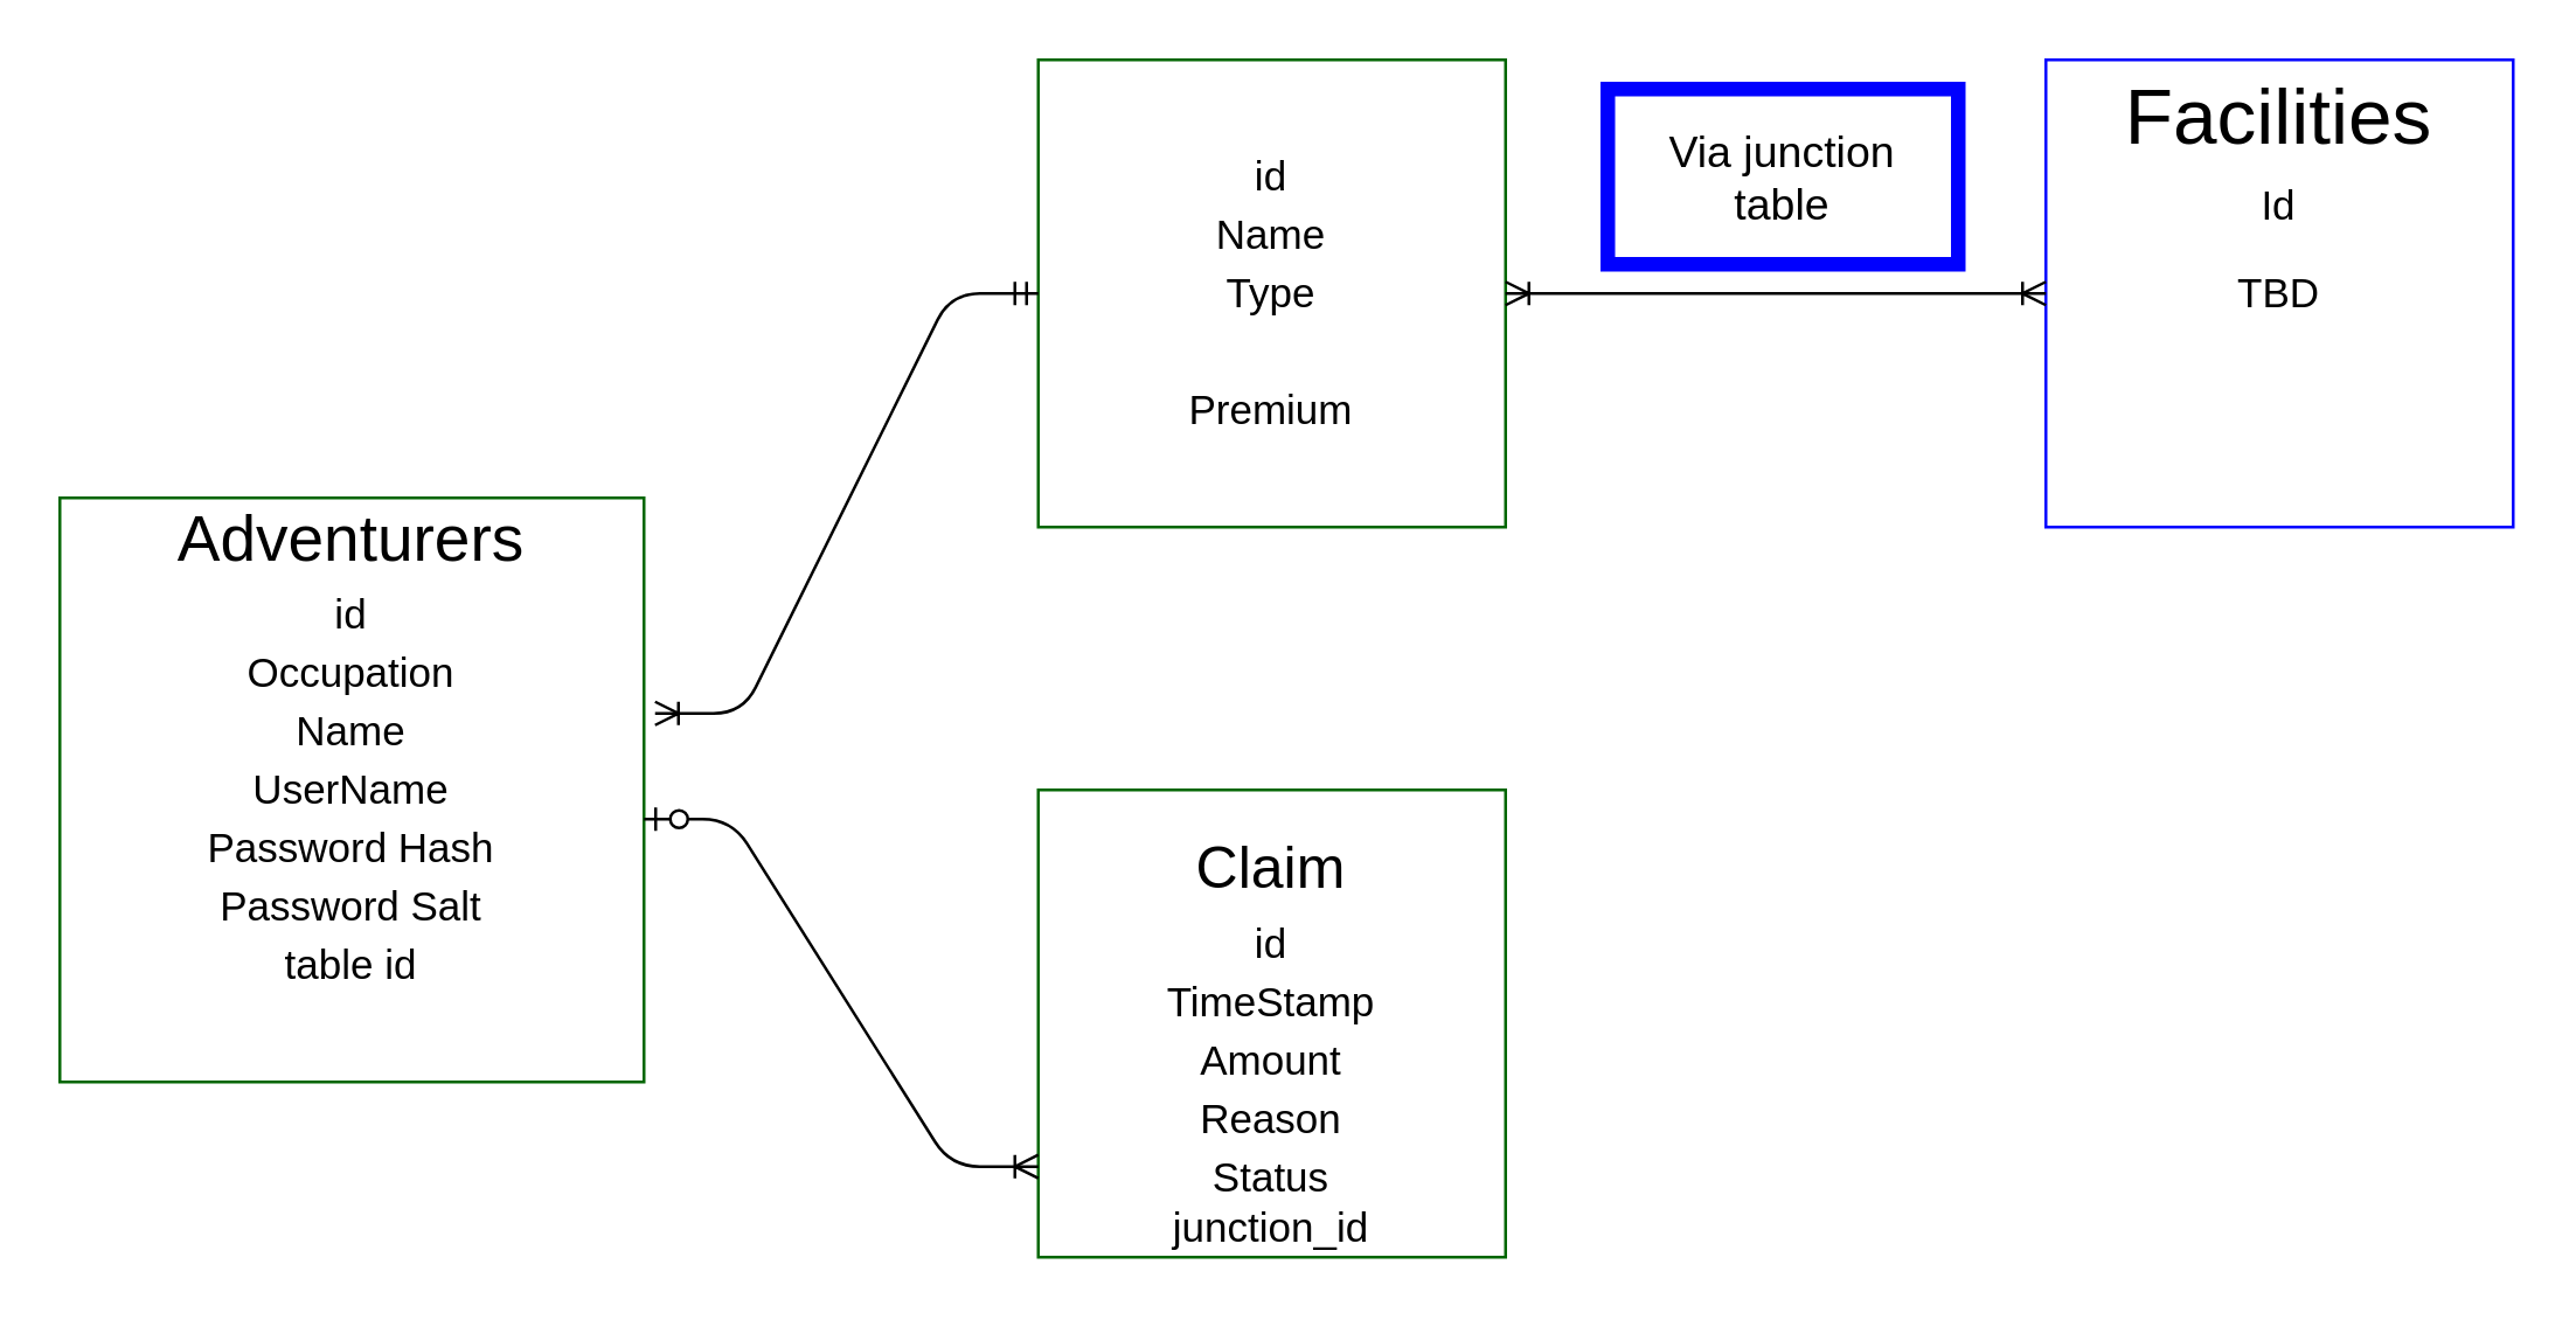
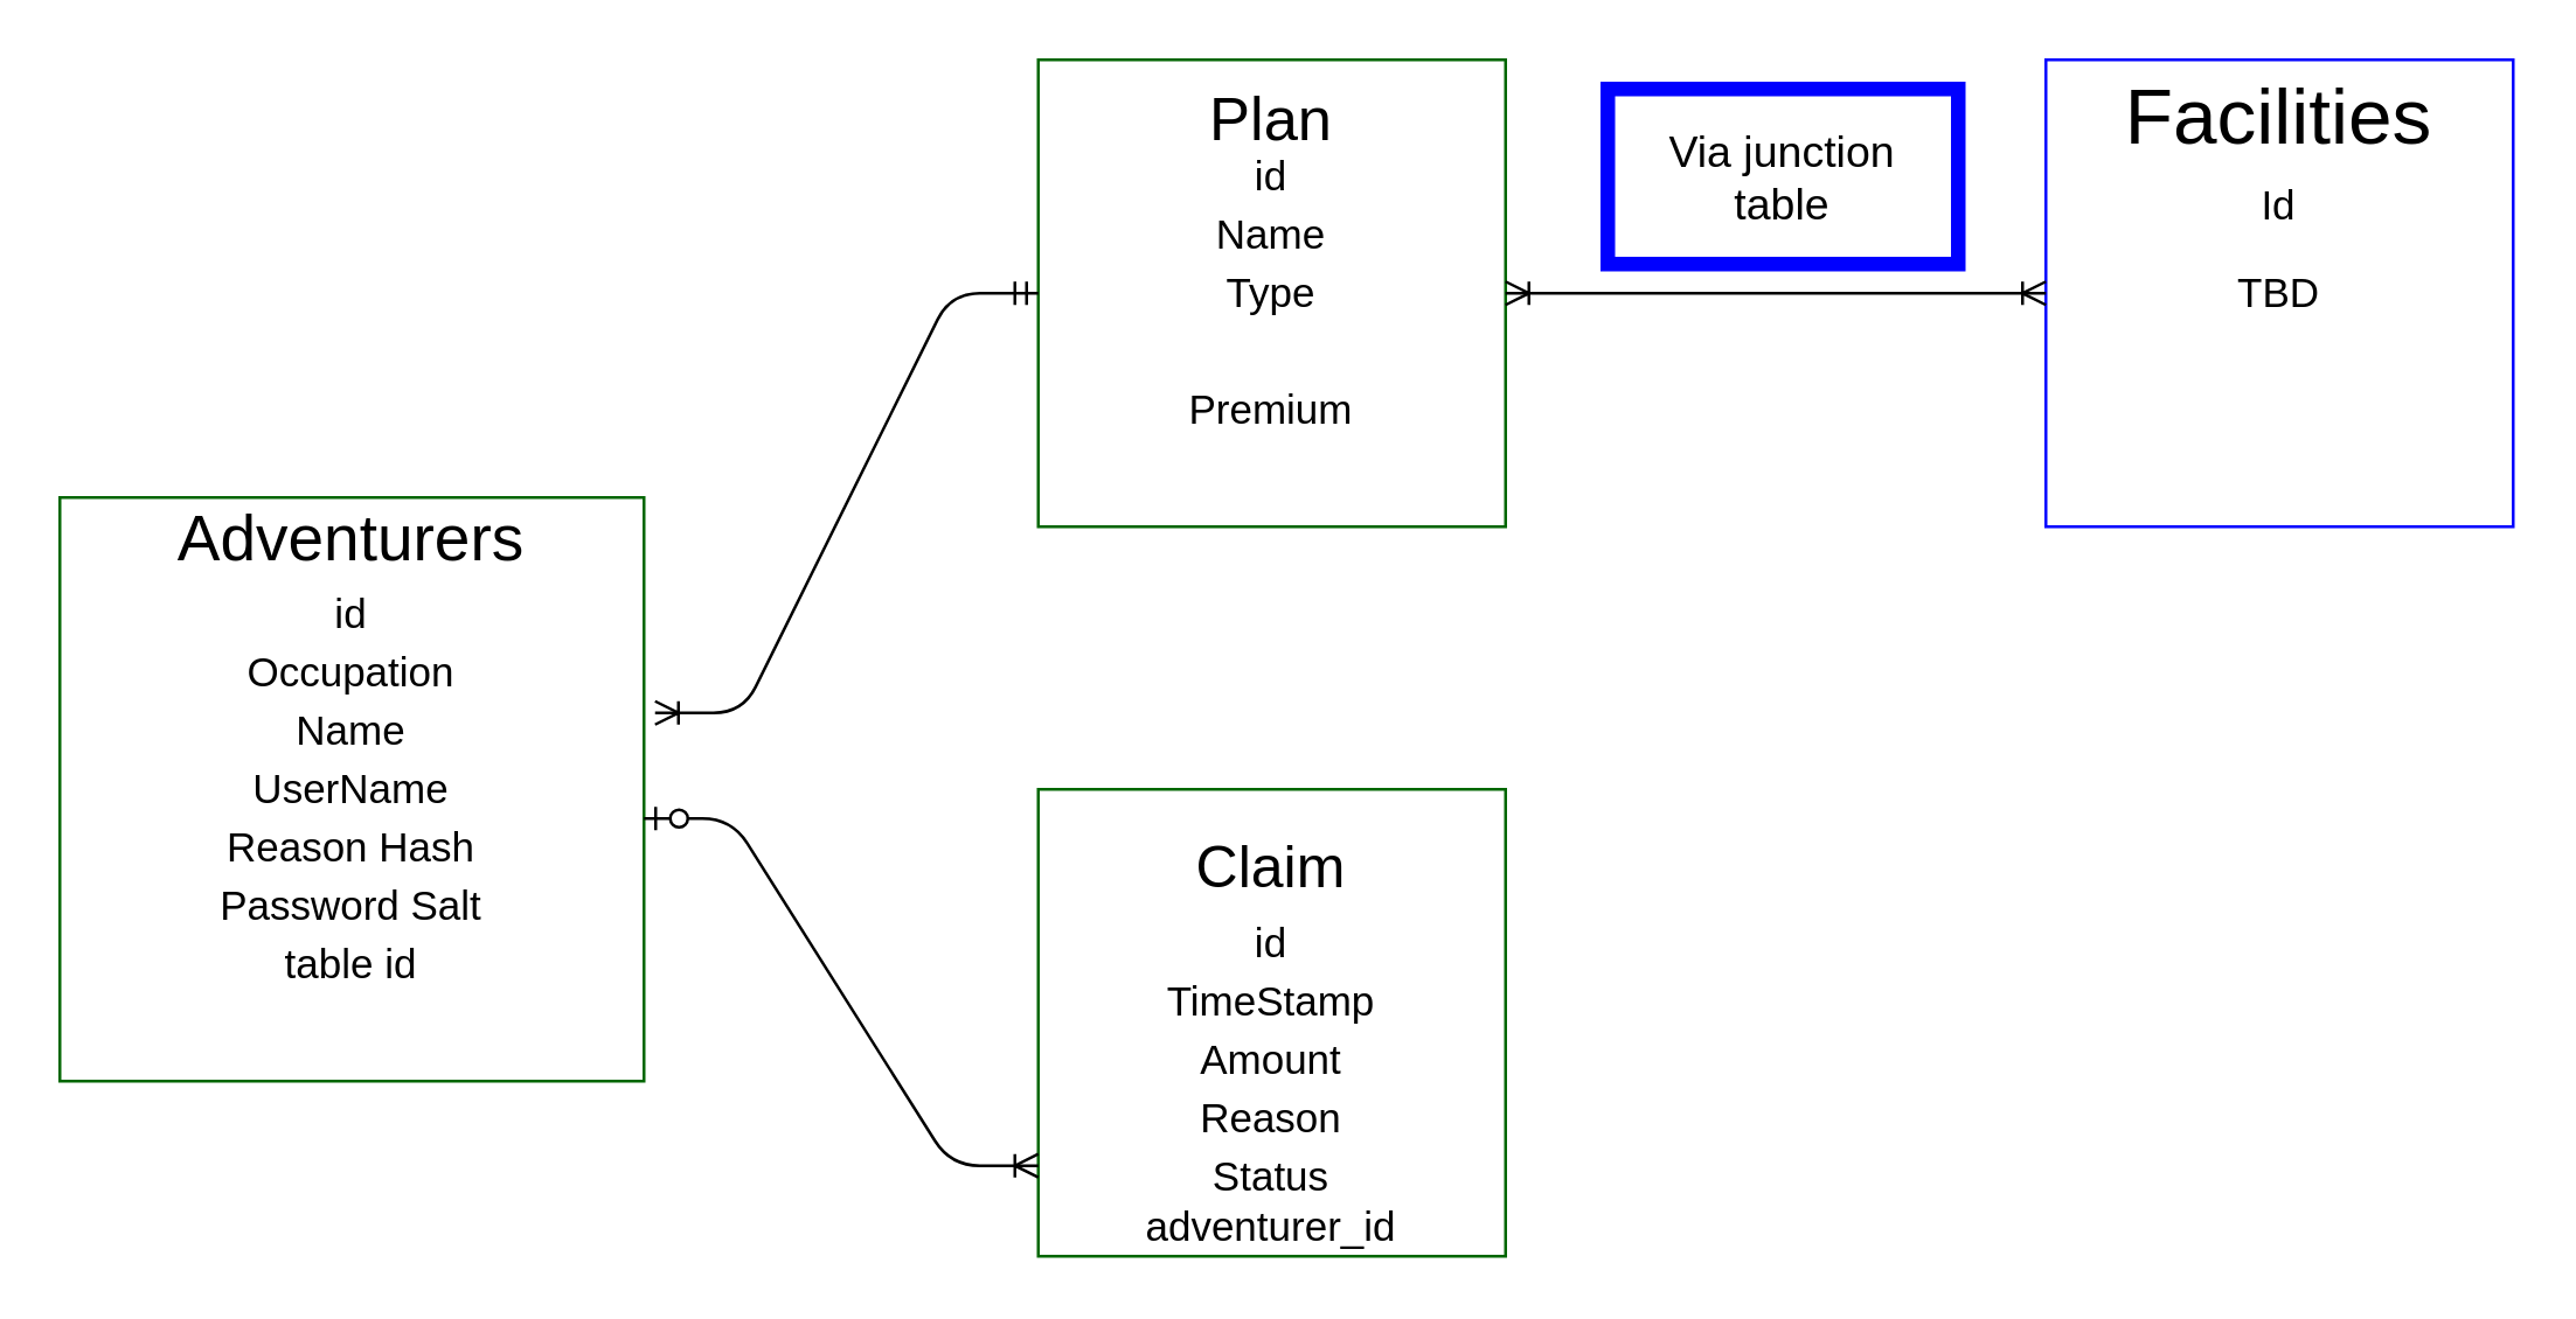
  <mxCell id="0" />
  <mxCell id="1" parent="0" />
  <mxCell id="2" value="" style="whiteSpace=wrap;html=1;aspect=fixed;strokeColor=#006600;" vertex="1" parent="1"><mxGeometry x="20" y="170" width="200" height="200" as="geometry" /></mxCell>
  <mxCell id="3" value="&lt;font style=&quot;font-size: 22px&quot;&gt;Adventurers&lt;/font&gt;" style="text;html=1;strokeColor=none;fillColor=none;align=center;verticalAlign=middle;whiteSpace=wrap;rounded=0;" vertex="1" parent="1"><mxGeometry x="50" y="160" width="140" height="50" as="geometry" /></mxCell>
  <mxCell id="4" value="" style="whiteSpace=wrap;html=1;aspect=fixed;strokeColor=#006600;" vertex="1" parent="1"><mxGeometry x="355" y="20" width="160" height="160" as="geometry" /></mxCell>
+ <mxCell id="5" value="&lt;font style=&quot;font-size: 21px&quot;&gt;Plan&lt;/font&gt;" style="text;html=1;strokeColor=none;fillColor=none;align=center;verticalAlign=middle;whiteSpace=wrap;rounded=0;" vertex="1" parent="1"><mxGeometry x="385" y="30" width="100" height="20" as="geometry" /></mxCell>
  <mxCell id="6" value="" style="whiteSpace=wrap;html=1;aspect=fixed;strokeColor=#006600;" vertex="1" parent="1"><mxGeometry x="355" y="270" width="160" height="160" as="geometry" /></mxCell>
  <mxCell id="7" value="&lt;font style=&quot;font-size: 20px&quot;&gt;Claim&lt;/font&gt;" style="text;html=1;strokeColor=none;fillColor=none;align=center;verticalAlign=middle;whiteSpace=wrap;rounded=0;" vertex="1" parent="1"><mxGeometry x="370" y="280" width="130" height="32.5" as="geometry" /></mxCell>
  <mxCell id="8" value="" style="edgeStyle=entityRelationEdgeStyle;fontSize=12;html=1;endArrow=ERoneToMany;startArrow=ERzeroToOne;entryX=0;entryY=0.806;entryDx=0;entryDy=0;entryPerimeter=0;" edge="1" parent="1" target="6"><mxGeometry width="100" height="100" relative="1" as="geometry"><mxPoint x="220" y="280" as="sourcePoint" /><mxPoint x="310" y="180" as="targetPoint" /></mxGeometry></mxCell>
  <mxCell id="9" value="" style="edgeStyle=entityRelationEdgeStyle;fontSize=12;html=1;endArrow=ERoneToMany;startArrow=ERmandOne;entryX=1.019;entryY=0.369;entryDx=0;entryDy=0;entryPerimeter=0;exitX=0;exitY=0.5;exitDx=0;exitDy=0;" edge="1" parent="1" source="4" target="2"><mxGeometry width="100" height="100" relative="1" as="geometry"><mxPoint x="300" y="410" as="sourcePoint" /><mxPoint x="400" y="310" as="targetPoint" /></mxGeometry></mxCell>
  <mxCell id="10" value="" style="whiteSpace=wrap;html=1;aspect=fixed;strokeColor=#0000FF;" vertex="1" parent="1"><mxGeometry x="700" y="20" width="160" height="160" as="geometry" /></mxCell>
  <mxCell id="11" value="&lt;font style=&quot;font-size: 27px&quot;&gt;Facilities&lt;/font&gt;" style="text;html=1;strokeColor=none;fillColor=none;align=center;verticalAlign=middle;whiteSpace=wrap;rounded=0;" vertex="1" parent="1"><mxGeometry x="725" y="20" width="110" height="40" as="geometry" /></mxCell>
  <mxCell id="12" value="" style="edgeStyle=entityRelationEdgeStyle;fontSize=12;html=1;endArrow=ERoneToMany;startArrow=ERoneToMany;exitX=1;exitY=0.5;exitDx=0;exitDy=0;entryX=0;entryY=0.5;entryDx=0;entryDy=0;" edge="1" parent="1" source="4" target="10"><mxGeometry width="100" height="100" relative="1" as="geometry"><mxPoint x="600" y="295" as="sourcePoint" /><mxPoint x="700" y="195" as="targetPoint" /></mxGeometry></mxCell>
  <mxCell id="13" value="&lt;font style=&quot;font-size: 14px&quot;&gt;Occupation&lt;/font&gt;" style="text;html=1;strokeColor=none;fillColor=none;align=center;verticalAlign=middle;whiteSpace=wrap;rounded=0;" vertex="1" parent="1"><mxGeometry x="70" y="220" width="100" height="20" as="geometry" /></mxCell>
  <mxCell id="14" value="&lt;font style=&quot;font-size: 14px&quot;&gt;Name&lt;/font&gt;" style="text;html=1;strokeColor=none;fillColor=none;align=center;verticalAlign=middle;whiteSpace=wrap;rounded=0;" vertex="1" parent="1"><mxGeometry x="70" y="240" width="100" height="20" as="geometry" /></mxCell>
  <mxCell id="15" value="&lt;font style=&quot;font-size: 14px&quot;&gt;UserName&lt;/font&gt;" style="text;html=1;strokeColor=none;fillColor=none;align=center;verticalAlign=middle;whiteSpace=wrap;rounded=0;" vertex="1" parent="1"><mxGeometry x="70" y="260" width="100" height="20" as="geometry" /></mxCell>
- <mxCell id="16" value="&lt;font style=&quot;font-size: 14px&quot;&gt;Password Hash&lt;/font&gt;" style="text;html=1;strokeColor=none;fillColor=none;align=center;verticalAlign=middle;whiteSpace=wrap;rounded=0;" vertex="1" parent="1"><mxGeometry x="50" y="280" width="140" height="20" as="geometry" /></mxCell>
+ <mxCell id="16" value="&lt;font style=&quot;font-size: 14px&quot;&gt;Reason Hash&lt;/font&gt;" style="text;html=1;strokeColor=none;fillColor=none;align=center;verticalAlign=middle;whiteSpace=wrap;rounded=0;" vertex="1" parent="1"><mxGeometry x="50" y="280" width="140" height="20" as="geometry" /></mxCell>
  <mxCell id="17" value="&lt;font style=&quot;font-size: 14px&quot;&gt;Password Salt&lt;/font&gt;" style="text;html=1;strokeColor=none;fillColor=none;align=center;verticalAlign=middle;whiteSpace=wrap;rounded=0;" vertex="1" parent="1"><mxGeometry x="60" y="300" width="120" height="20" as="geometry" /></mxCell>
  <mxCell id="18" value="&lt;font style=&quot;font-size: 14px&quot;&gt;id&lt;/font&gt;" style="text;html=1;strokeColor=none;fillColor=none;align=center;verticalAlign=middle;whiteSpace=wrap;rounded=0;" vertex="1" parent="1"><mxGeometry x="70" y="200" width="100" height="20" as="geometry" /></mxCell>
  <mxCell id="19" value="&lt;font style=&quot;font-size: 14px&quot;&gt;id&lt;/font&gt;" style="text;html=1;strokeColor=none;fillColor=none;align=center;verticalAlign=middle;whiteSpace=wrap;rounded=0;" vertex="1" parent="1"><mxGeometry x="385" y="50" width="100" height="20" as="geometry" /></mxCell>
  <mxCell id="20" value="&lt;font style=&quot;font-size: 14px&quot;&gt;Name&lt;/font&gt;" style="text;html=1;strokeColor=none;fillColor=none;align=center;verticalAlign=middle;whiteSpace=wrap;rounded=0;" vertex="1" parent="1"><mxGeometry x="385" y="70" width="100" height="20" as="geometry" /></mxCell>
  <mxCell id="21" value="&lt;font style=&quot;font-size: 14px&quot;&gt;Type&lt;/font&gt;" style="text;html=1;strokeColor=none;fillColor=none;align=center;verticalAlign=middle;whiteSpace=wrap;rounded=0;" vertex="1" parent="1"><mxGeometry x="385" y="90" width="100" height="20" as="geometry" /></mxCell>
  <mxCell id="22" value="&lt;font style=&quot;font-size: 14px&quot;&gt;Premium&lt;/font&gt;" style="text;html=1;strokeColor=none;fillColor=none;align=center;verticalAlign=middle;whiteSpace=wrap;rounded=0;" vertex="1" parent="1"><mxGeometry x="385" y="130" width="100" height="20" as="geometry" /></mxCell>
  <mxCell id="23" value="&lt;font style=&quot;font-size: 14px&quot;&gt;id&lt;/font&gt;" style="text;html=1;strokeColor=none;fillColor=none;align=center;verticalAlign=middle;whiteSpace=wrap;rounded=0;" vertex="1" parent="1"><mxGeometry x="385" y="312.5" width="100" height="20" as="geometry" /></mxCell>
  <mxCell id="24" value="&lt;span style=&quot;font-size: 14px&quot;&gt;TimeStamp&lt;/span&gt;" style="text;html=1;strokeColor=none;fillColor=none;align=center;verticalAlign=middle;whiteSpace=wrap;rounded=0;" vertex="1" parent="1"><mxGeometry x="385" y="332.5" width="100" height="20" as="geometry" /></mxCell>
  <mxCell id="25" value="&lt;font style=&quot;font-size: 14px&quot;&gt;Amount&lt;/font&gt;" style="text;html=1;strokeColor=none;fillColor=none;align=center;verticalAlign=middle;whiteSpace=wrap;rounded=0;" vertex="1" parent="1"><mxGeometry x="385" y="352.5" width="100" height="20" as="geometry" /></mxCell>
  <mxCell id="26" value="&lt;font style=&quot;font-size: 14px&quot;&gt;Reason&lt;/font&gt;" style="text;html=1;strokeColor=none;fillColor=none;align=center;verticalAlign=middle;whiteSpace=wrap;rounded=0;" vertex="1" parent="1"><mxGeometry x="385" y="372.5" width="100" height="20" as="geometry" /></mxCell>
  <mxCell id="27" value="&lt;font style=&quot;font-size: 14px&quot;&gt;Status&lt;/font&gt;" style="text;html=1;strokeColor=none;fillColor=none;align=center;verticalAlign=middle;whiteSpace=wrap;rounded=0;" vertex="1" parent="1"><mxGeometry x="385" y="392.5" width="100" height="20" as="geometry" /></mxCell>
- <mxCell id="28" value="&lt;font style=&quot;font-size: 14px&quot;&gt;junction_id&lt;/font&gt;" style="text;html=1;strokeColor=none;fillColor=none;align=center;verticalAlign=middle;whiteSpace=wrap;rounded=0;" vertex="1" parent="1"><mxGeometry x="385" y="410" width="100" height="20" as="geometry" /></mxCell>
+ <mxCell id="28" value="&lt;font style=&quot;font-size: 14px&quot;&gt;adventurer_id&lt;/font&gt;" style="text;html=1;strokeColor=none;fillColor=none;align=center;verticalAlign=middle;whiteSpace=wrap;rounded=0;" vertex="1" parent="1"><mxGeometry x="385" y="410" width="100" height="20" as="geometry" /></mxCell>
  <mxCell id="29" value="&lt;font style=&quot;font-size: 14px&quot;&gt;table id&lt;br&gt;&lt;/font&gt;" style="text;html=1;strokeColor=none;fillColor=none;align=center;verticalAlign=middle;whiteSpace=wrap;rounded=0;" vertex="1" parent="1"><mxGeometry x="70" y="320" width="100" height="20" as="geometry" /></mxCell>
  <mxCell id="30" value="" style="rounded=0;whiteSpace=wrap;html=1;strokeWidth=5;fillColor=none;strokeColor=#0000FF;" vertex="1" parent="1"><mxGeometry x="550" y="30" width="120" height="60" as="geometry" /></mxCell>
  <mxCell id="31" value="&lt;font style=&quot;font-size: 15px&quot;&gt;Via junction table&lt;/font&gt;" style="text;html=1;strokeColor=none;fillColor=none;align=center;verticalAlign=middle;whiteSpace=wrap;rounded=0;" vertex="1" parent="1"><mxGeometry x="565" y="35" width="90" height="50" as="geometry" /></mxCell>
  <mxCell id="32" value="&lt;font style=&quot;font-size: 14px&quot;&gt;TBD&lt;br&gt;&lt;/font&gt;" style="text;html=1;strokeColor=none;fillColor=none;align=center;verticalAlign=middle;whiteSpace=wrap;rounded=0;" vertex="1" parent="1"><mxGeometry x="730" y="90" width="100" height="20" as="geometry" /></mxCell>
  <mxCell id="33" value="&lt;font style=&quot;font-size: 14px&quot;&gt;Id&lt;/font&gt;" style="text;html=1;strokeColor=none;fillColor=none;align=center;verticalAlign=middle;whiteSpace=wrap;rounded=0;" vertex="1" parent="1"><mxGeometry x="730" y="60" width="100" height="20" as="geometry" /></mxCell>
